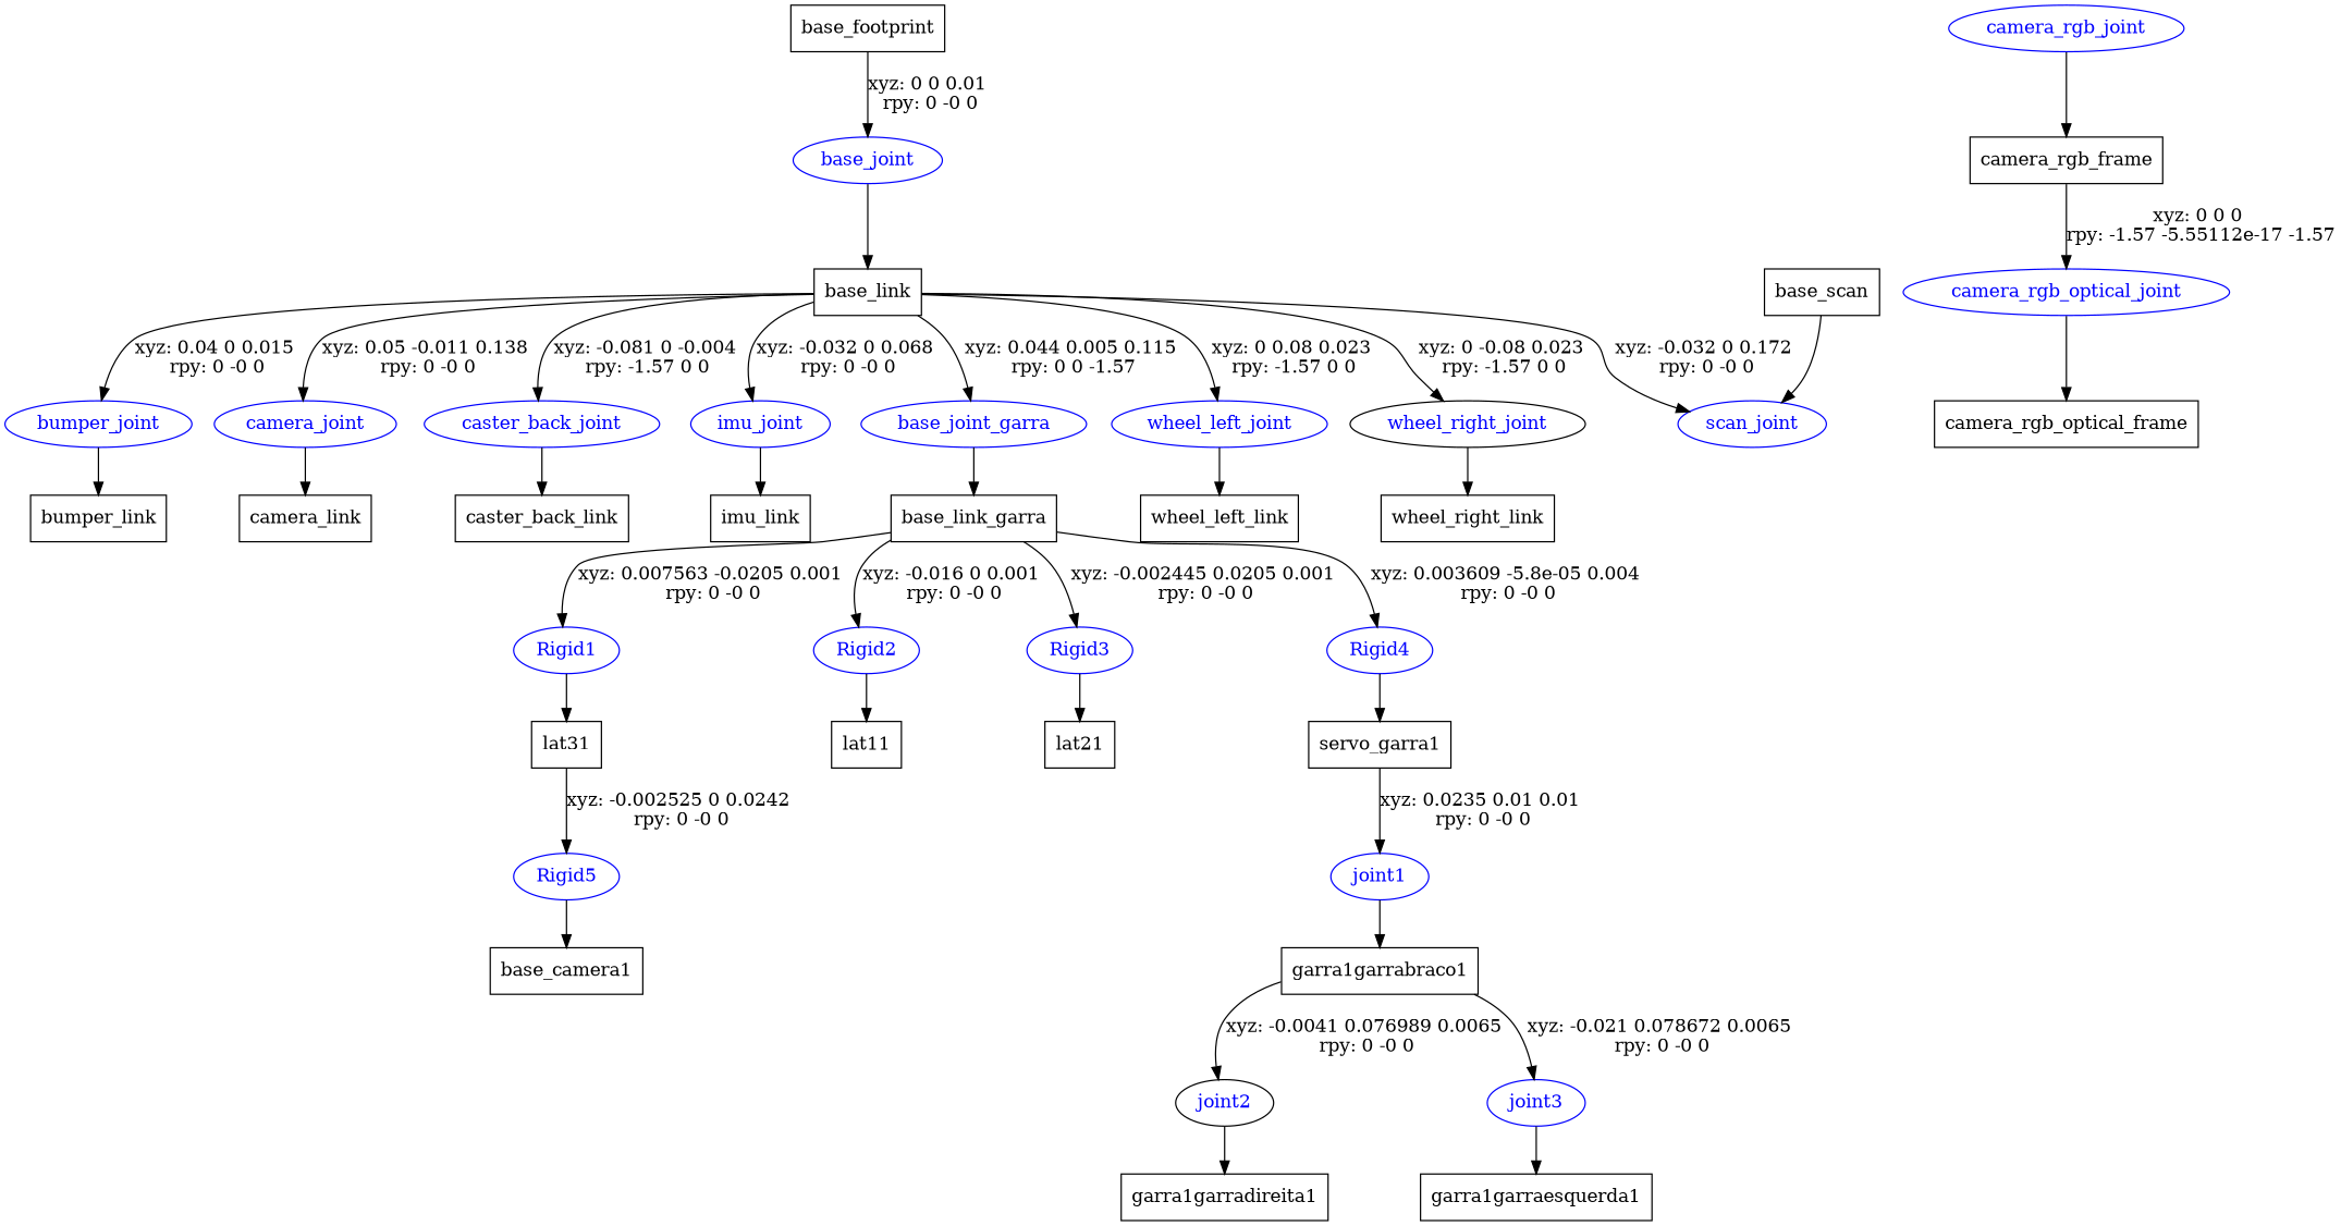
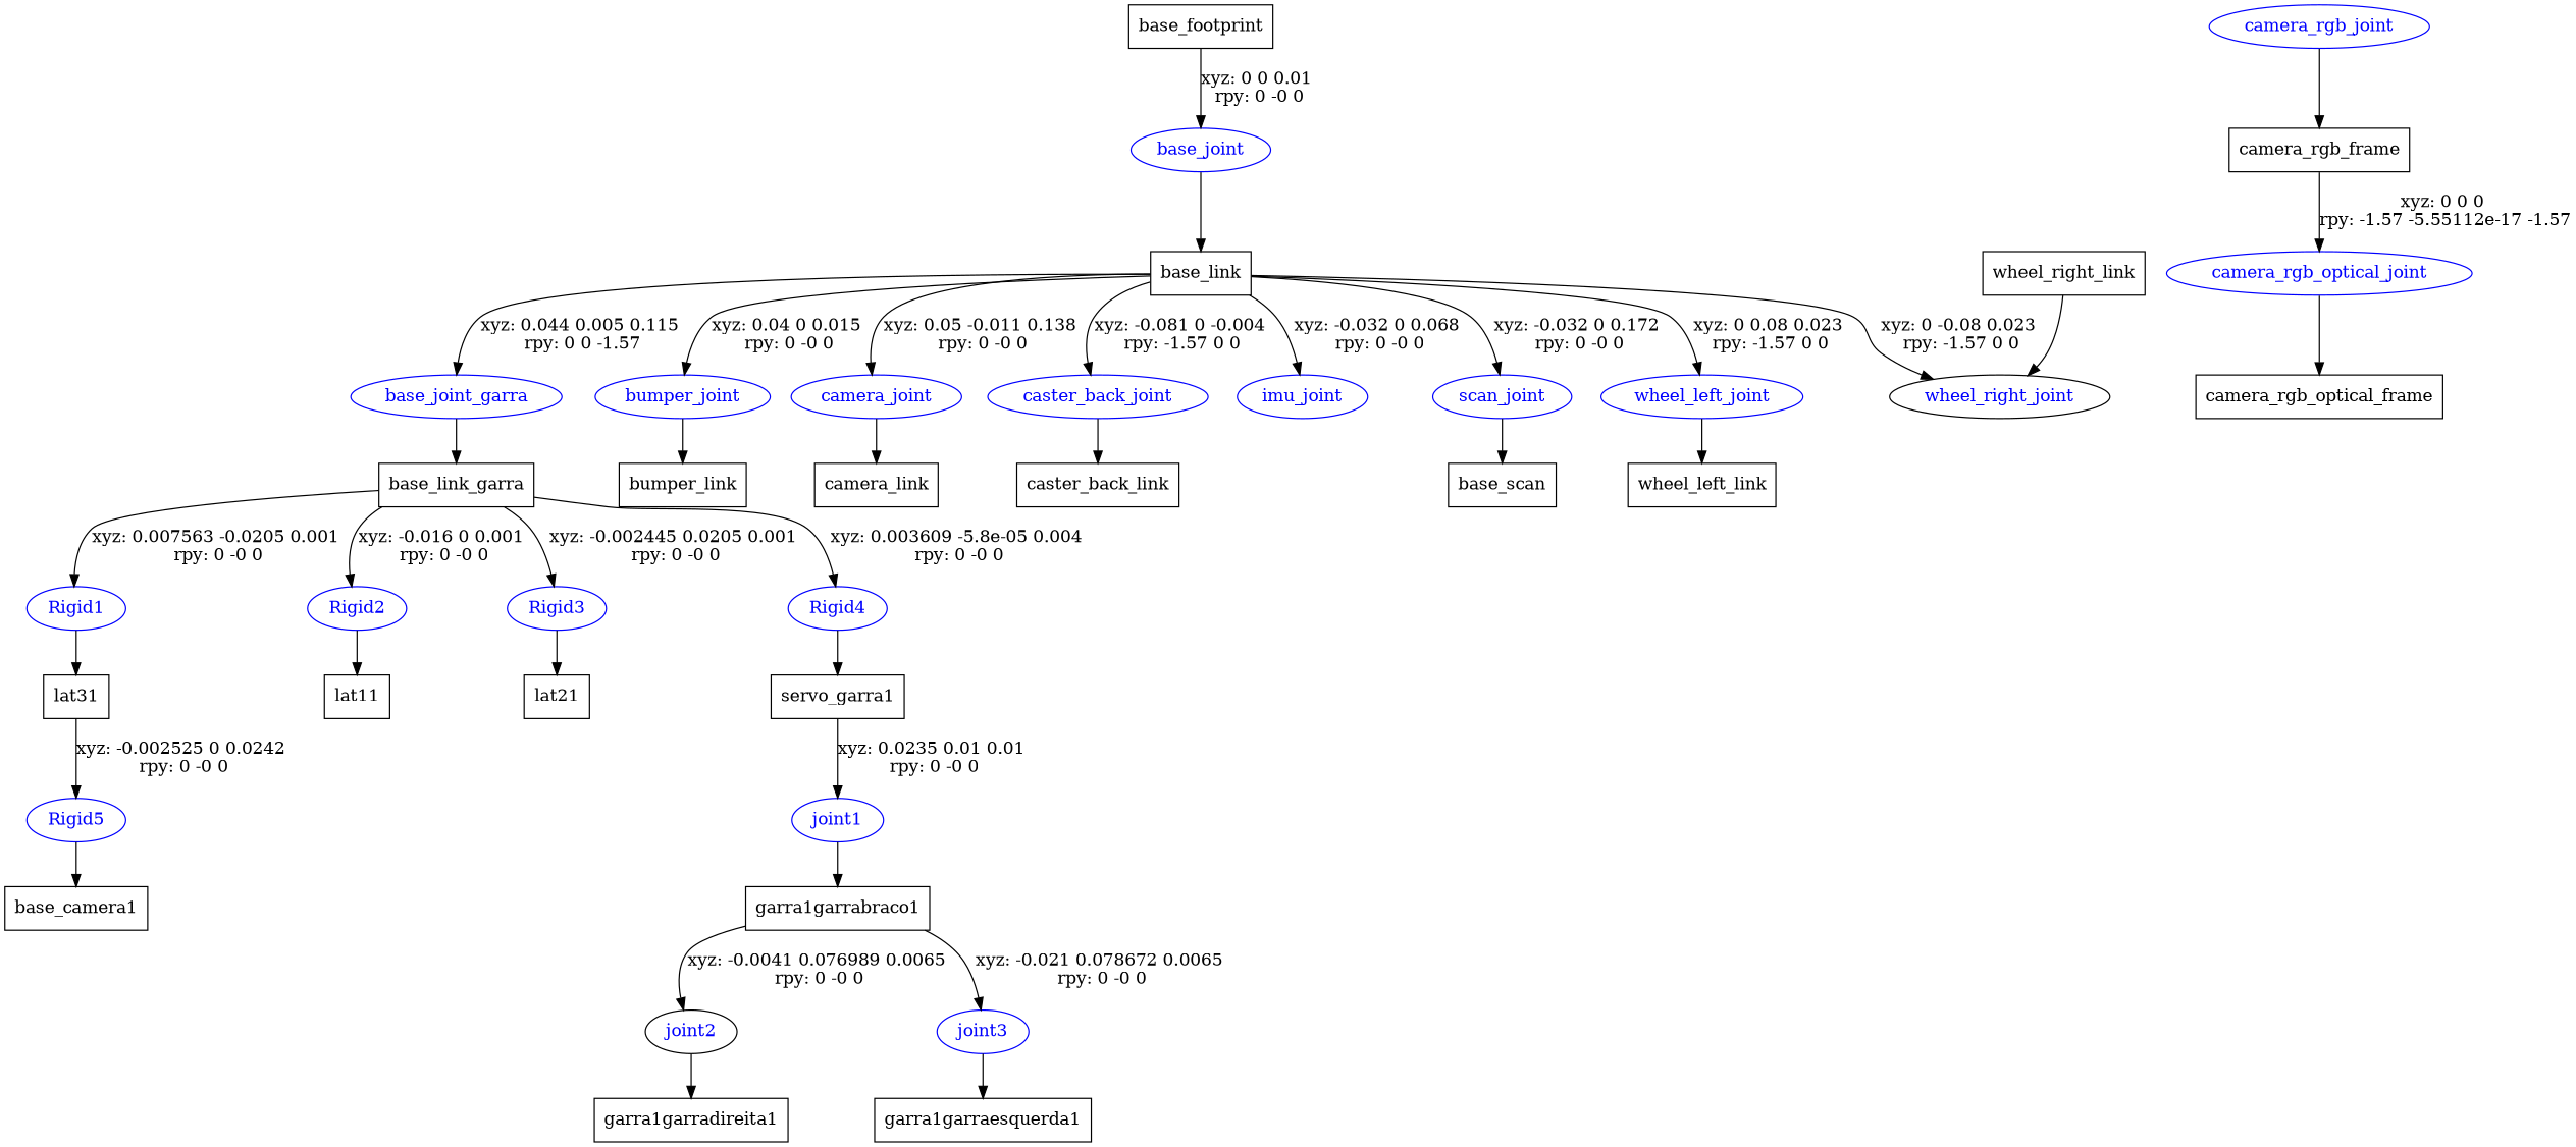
  digraph {
    node [shape=box]
    n1 [label=base_footprint]
    base_joint [color=blue fontcolor=blue shape=ellipse]
    n3 [label=base_link]
    base_joint_garra [color=blue fontcolor=blue shape=ellipse]
    bumper_joint [color=blue fontcolor=blue shape=ellipse]
    camera_joint [color=blue fontcolor=blue shape=ellipse]
    caster_back_joint [color=blue fontcolor=blue shape=ellipse]
    imu_joint [color=blue fontcolor=blue shape=ellipse]
    scan_joint [color=blue fontcolor=blue shape=ellipse]
    wheel_left_joint [color=blue fontcolor=blue shape=ellipse]
    wheel_right_joint [color=black fontcolor=blue shape=ellipse]
    n12 [label=base_link_garra]
    n13 [label=bumper_link]
    n14 [label=camera_link]
    n15 [label=caster_back_link]
-   n16 [label=imu_link]
    n17 [label=base_scan]
    n18 [label=wheel_left_link]
    n19 [label=wheel_right_link]
    Rigid1 [color=blue fontcolor=blue shape=ellipse]
    Rigid2 [color=blue fontcolor=blue shape=ellipse]
    Rigid3 [color=blue fontcolor=blue shape=ellipse]
    Rigid4 [color=blue fontcolor=blue shape=ellipse]
    n24 [label=lat31]
    n25 [label=lat11]
    n26 [label=lat21]
    n27 [label=servo_garra1]
    Rigid5 [color=blue fontcolor=blue shape=ellipse]
    n29 [label=base_camera1]
    joint1 [color=blue fontcolor=blue shape=ellipse]
    n31 [label=garra1garrabraco1]
    joint2 [color=black fontcolor=blue shape=ellipse]
    joint3 [color=blue fontcolor=blue shape=ellipse]
    n34 [label=garra1garradireita1]
    n35 [label=garra1garraesquerda1]
    camera_rgb_joint [color=blue fontcolor=blue shape=ellipse]
    n37 [label=camera_rgb_frame]
    camera_rgb_optical_joint [color=blue fontcolor=blue shape=ellipse]
    n39 [label=camera_rgb_optical_frame]
    n1 -> base_joint [label="xyz: 0 0 0.01 \nrpy: 0 -0 0"]
    base_joint -> n3
    n3 -> base_joint_garra [label="xyz: 0.044 0.005 0.115 \nrpy: 0 0 -1.57"]
    n3 -> bumper_joint [label="xyz: 0.04 0 0.015 \nrpy: 0 -0 0"]
    n3 -> camera_joint [label="xyz: 0.05 -0.011 0.138 \nrpy: 0 -0 0"]
    n3 -> caster_back_joint [label="xyz: -0.081 0 -0.004 \nrpy: -1.57 0 0"]
    n3 -> imu_joint [label="xyz: -0.032 0 0.068 \nrpy: 0 -0 0"]
    n3 -> scan_joint [label="xyz: -0.032 0 0.172 \nrpy: 0 -0 0"]
    n3 -> wheel_left_joint [label="xyz: 0 0.08 0.023 \nrpy: -1.57 0 0"]
    n3 -> wheel_right_joint [label="xyz: 0 -0.08 0.023 \nrpy: -1.57 0 0"]
    base_joint_garra -> n12
    bumper_joint -> n13
    camera_joint -> n14
    caster_back_joint -> n15
-   imu_joint -> n16
-   n17 -> scan_joint
+   scan_joint -> n17
    wheel_left_joint -> n18
-   wheel_right_joint -> n19
+   n19 -> wheel_right_joint
    n12 -> Rigid1 [label="xyz: 0.007563 -0.0205 0.001 \nrpy: 0 -0 0"]
    n12 -> Rigid2 [label="xyz: -0.016 0 0.001 \nrpy: 0 -0 0"]
    n12 -> Rigid3 [label="xyz: -0.002445 0.0205 0.001 \nrpy: 0 -0 0"]
    n12 -> Rigid4 [label="xyz: 0.003609 -5.8e-05 0.004 \nrpy: 0 -0 0"]
    Rigid1 -> n24
    Rigid2 -> n25
    Rigid3 -> n26
    Rigid4 -> n27
    n24 -> Rigid5 [label="xyz: -0.002525 0 0.0242 \nrpy: 0 -0 0"]
    n27 -> joint1 [label="xyz: 0.0235 0.01 0.01 \nrpy: 0 -0 0"]
    Rigid5 -> n29
    joint1 -> n31
    n31 -> joint2 [label="xyz: -0.0041 0.076989 0.0065 \nrpy: 0 -0 0"]
    n31 -> joint3 [label="xyz: -0.021 0.078672 0.0065 \nrpy: 0 -0 0"]
    joint2 -> n34
    joint3 -> n35
    camera_rgb_joint -> n37
    n37 -> camera_rgb_optical_joint [label="xyz: 0 0 0 \nrpy: -1.57 -5.55112e-17 -1.57"]
    camera_rgb_optical_joint -> n39
  }
